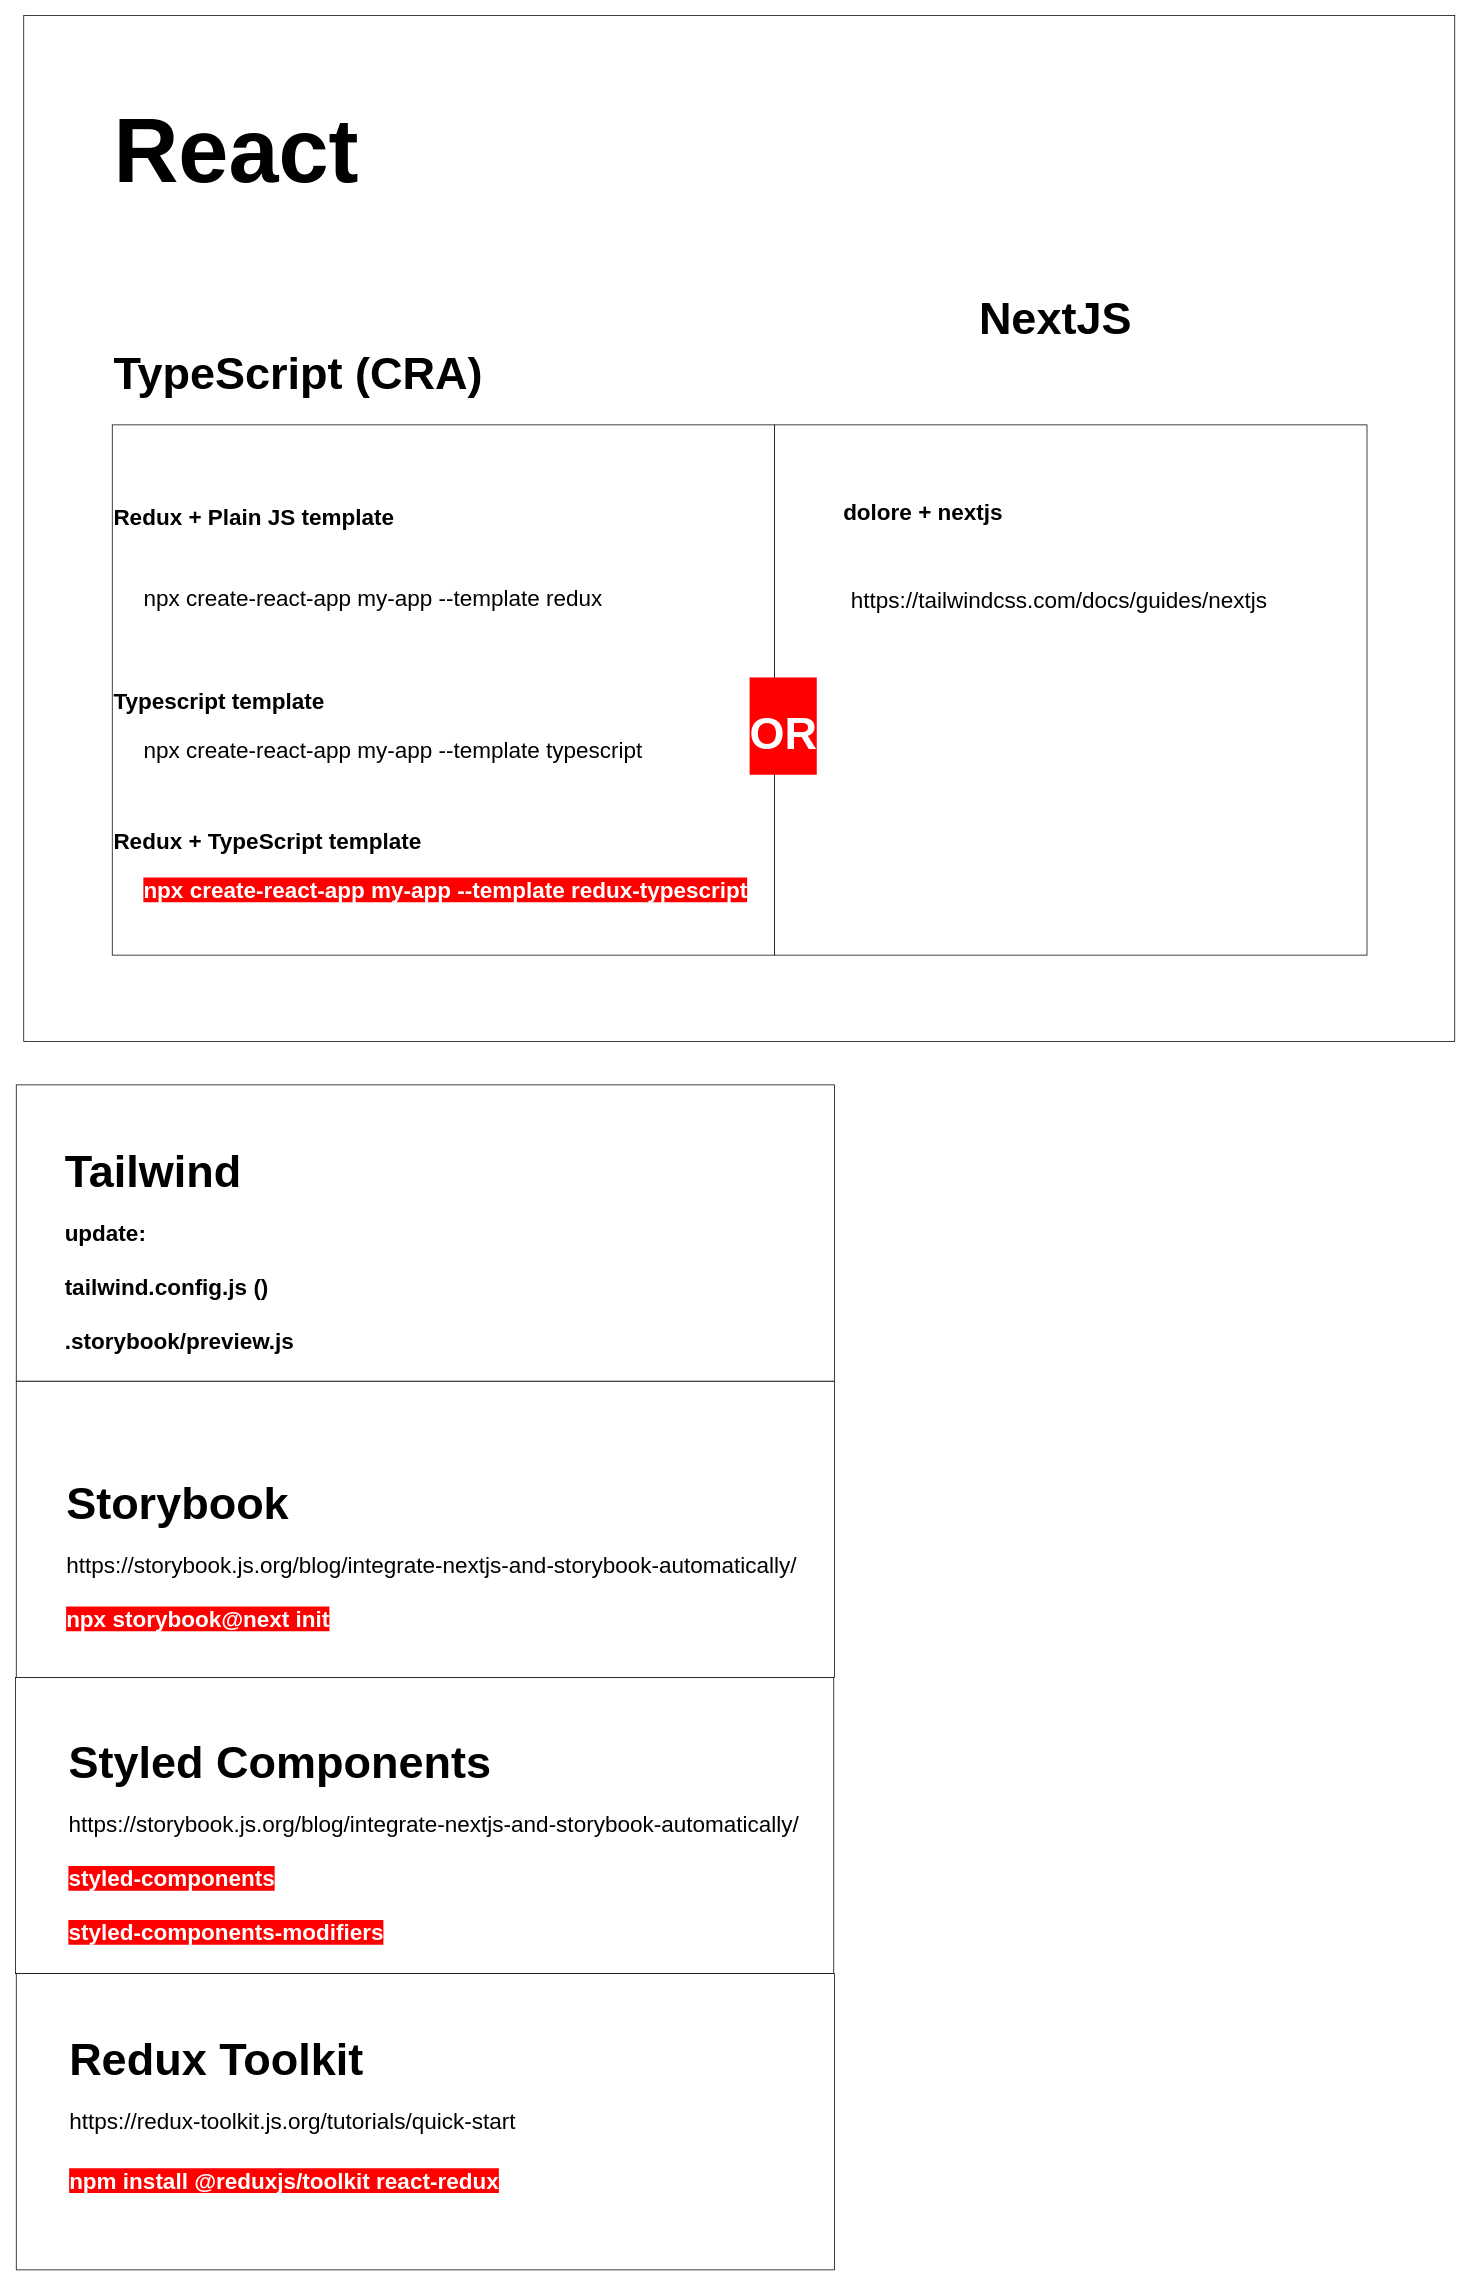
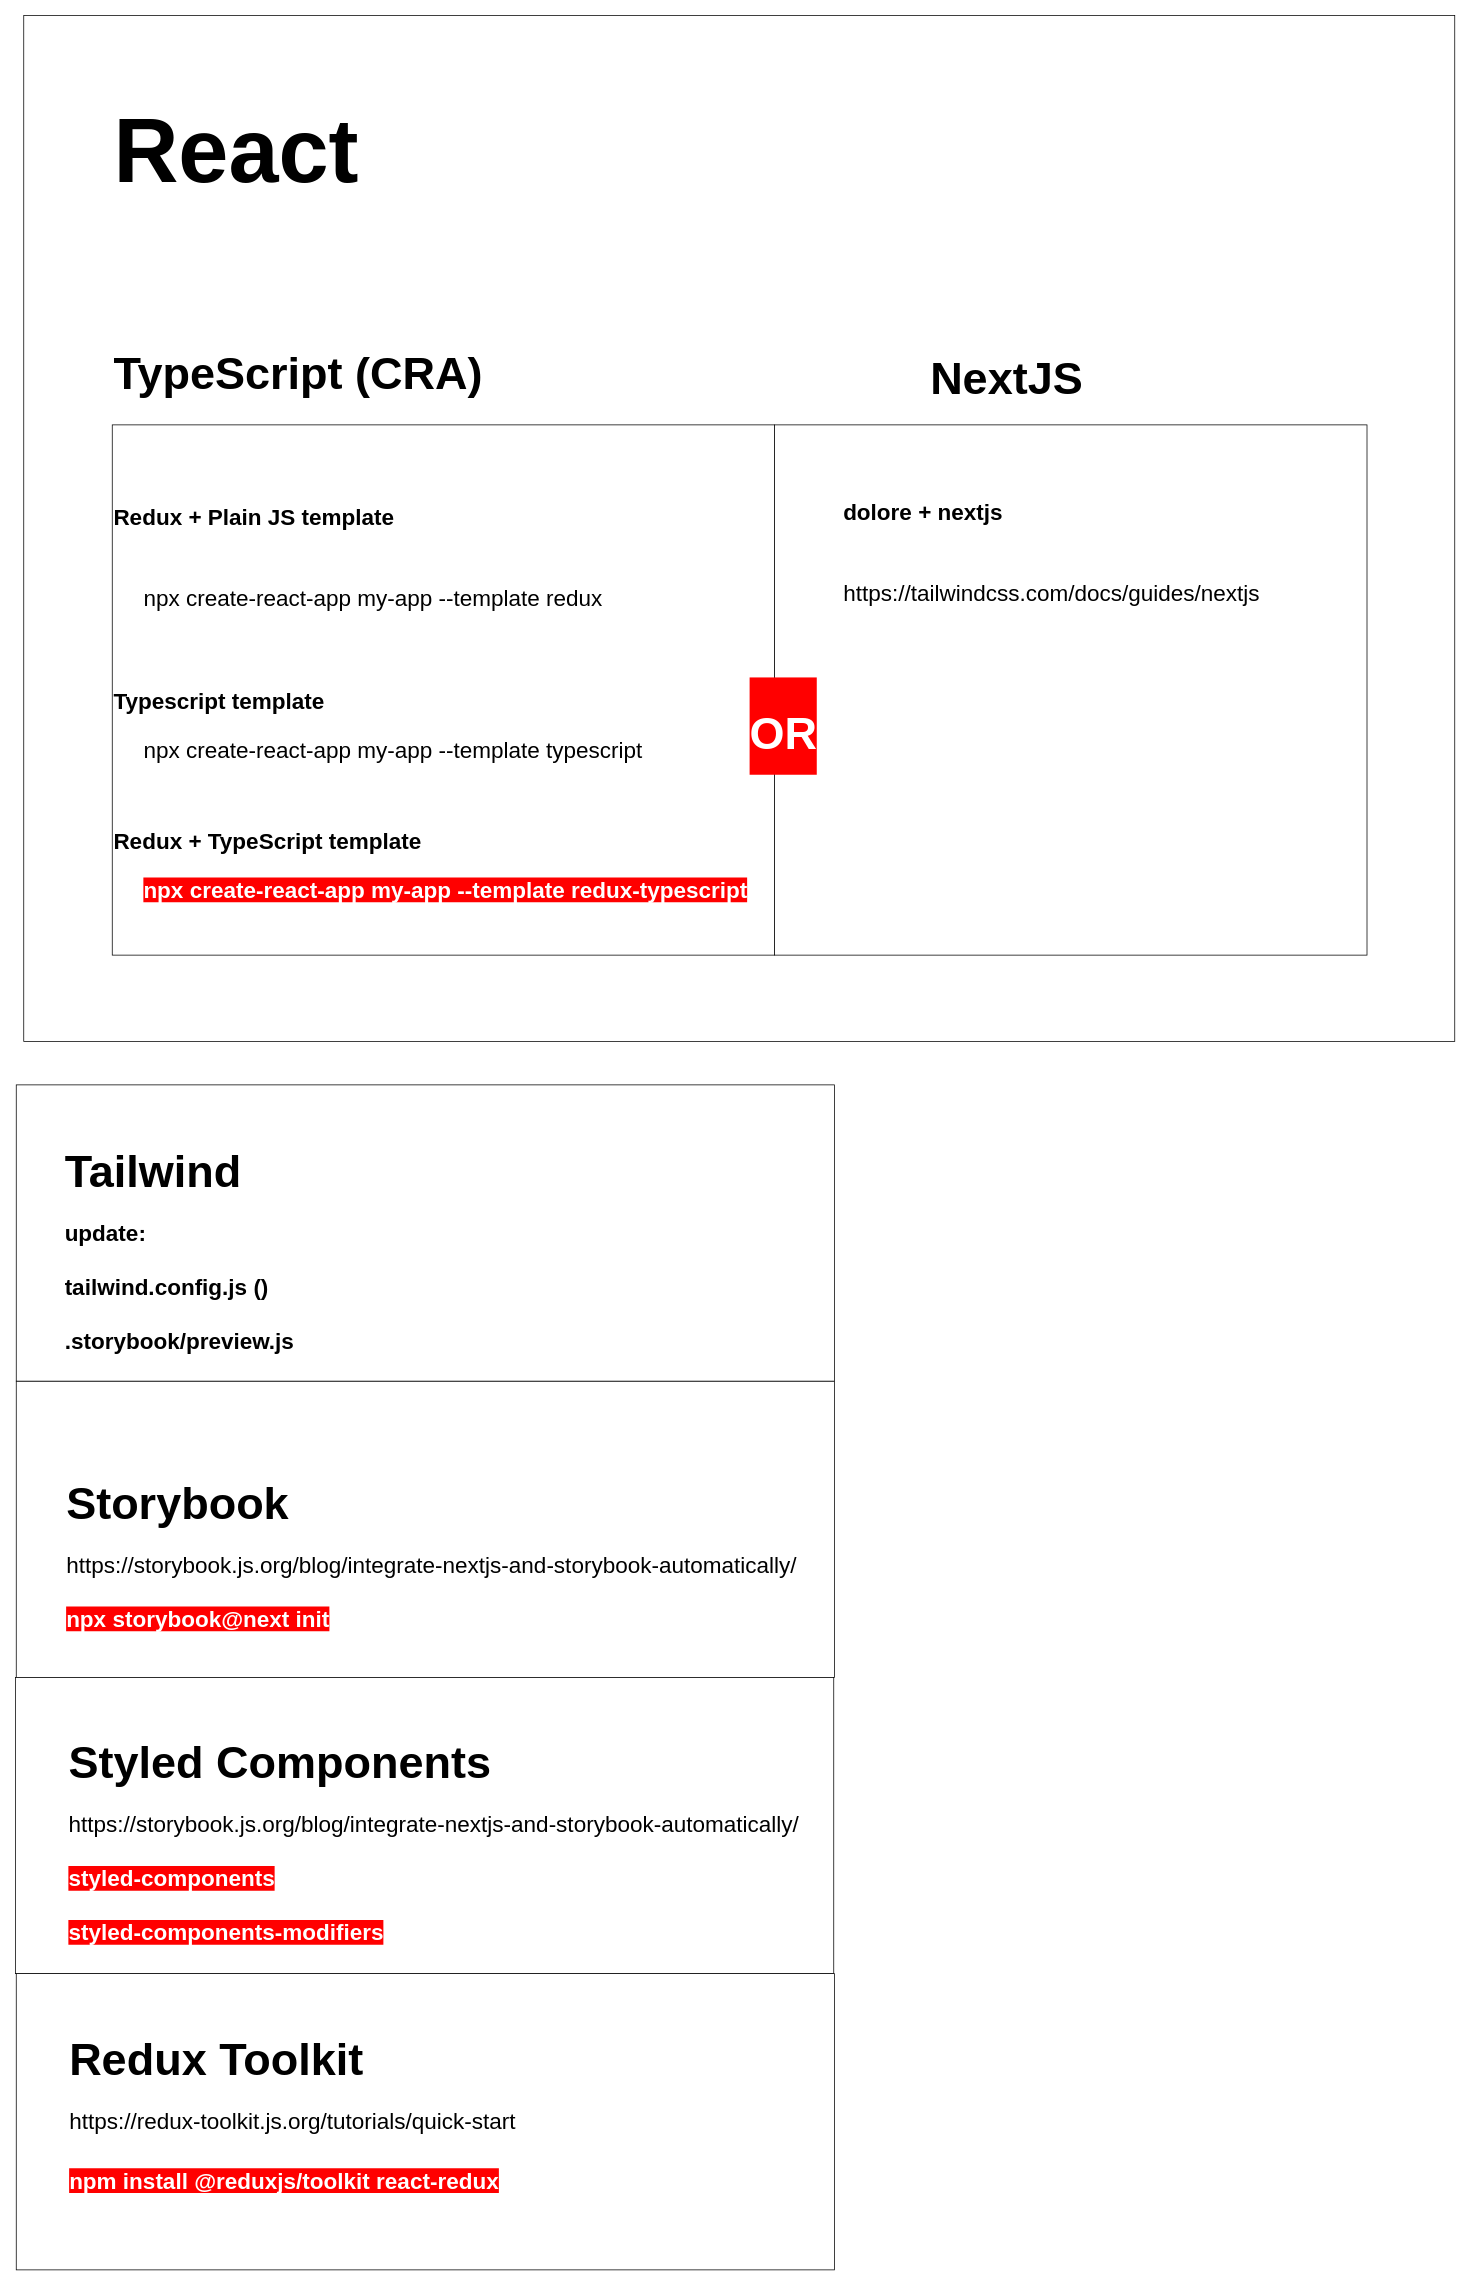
  <mxCell id="0" />
  <mxCell id="1" parent="0" />
  <mxCell id="2" value="" style="rounded=0;whiteSpace=wrap;html=1;labelBackgroundColor=#FF0000;fontSize=30;fontColor=#FFFFFF;" vertex="1" parent="1"><mxGeometry x="31" y="20" width="1908" height="1368" as="geometry" /></mxCell>
  <mxCell id="3" value="&lt;font style=&quot;font-size: 30px;&quot;&gt;&lt;br&gt;&lt;b&gt;Redux + Plain JS template&lt;br&gt;&lt;/b&gt;&lt;br&gt;&lt;br&gt;&lt;/font&gt;&lt;blockquote style=&quot;margin: 0 0 0 40px; border: none; padding: 0px;&quot;&gt;&lt;font style=&quot;font-size: 30px;&quot;&gt;npx create-react-app my-app --template redux&lt;/font&gt;&lt;/blockquote&gt;&lt;blockquote style=&quot;margin: 0 0 0 40px; border: none; padding: 0px;&quot;&gt;&lt;font style=&quot;font-size: 30px;&quot;&gt;&lt;br&gt;&lt;/font&gt;&lt;/blockquote&gt;&lt;blockquote style=&quot;margin: 0 0 0 40px; border: none; padding: 0px;&quot;&gt;&lt;font style=&quot;font-size: 30px;&quot;&gt;&lt;br&gt;&lt;/font&gt;&lt;/blockquote&gt;&lt;font style=&quot;&quot;&gt;&lt;br&gt;&lt;br&gt;&lt;b style=&quot;font-size: 30px;&quot;&gt;Typescript template&lt;br&gt;&lt;/b&gt;&lt;br&gt;&lt;br&gt;&lt;/font&gt;&lt;blockquote style=&quot;margin: 0 0 0 40px; border: none; padding: 0px;&quot;&gt;&lt;font style=&quot;&quot;&gt;&lt;div style=&quot;font-size: 30px;&quot;&gt;&lt;span style=&quot;background-color: initial;&quot;&gt;npx create-react-app my-app --template typescript&lt;/span&gt;&lt;/div&gt;&lt;div style=&quot;font-size: 30px;&quot;&gt;&lt;span style=&quot;background-color: initial;&quot;&gt;&lt;br&gt;&lt;/span&gt;&lt;/div&gt;&lt;/font&gt;&lt;/blockquote&gt;&lt;font style=&quot;&quot;&gt;&lt;div style=&quot;&quot;&gt;&lt;span style=&quot;font-size: 30px;&quot;&gt;&lt;br&gt;&lt;/span&gt;&lt;/div&gt;&lt;br&gt;&lt;b style=&quot;font-size: 30px;&quot;&gt;Redux + TypeScript template&lt;br&gt;&lt;/b&gt;&lt;br&gt;&lt;br&gt;&lt;/font&gt;&lt;blockquote style=&quot;margin: 0 0 0 40px; border: none; padding: 0px;&quot;&gt;&lt;font color=&quot;#ffffff&quot; style=&quot;&quot;&gt;&lt;span style=&quot;font-size: 30px; background-color: rgb(255, 0, 0);&quot;&gt;&lt;b&gt;npx create-react-app my-app --template redux-typescript&lt;/b&gt;&lt;/span&gt;&lt;/font&gt;&lt;/blockquote&gt;" style="rounded=0;whiteSpace=wrap;html=1;align=left;" vertex="1" parent="1"><mxGeometry x="149" y="566" width="883" height="707" as="geometry" /></mxCell>
  <mxCell id="4" value="&lt;h1&gt;TypeScript (CRA)&lt;/h1&gt;" style="text;html=1;strokeColor=none;fillColor=none;spacing=5;spacingTop=-20;whiteSpace=wrap;overflow=hidden;rounded=0;fontSize=30;" vertex="1" parent="1"><mxGeometry x="146" y="433" width="759" height="127" as="geometry" /></mxCell>
- <mxCell id="5" value="&lt;h1&gt;NextJS&lt;/h1&gt;" style="text;html=1;strokeColor=none;fillColor=none;spacing=5;spacingTop=-20;whiteSpace=wrap;overflow=hidden;rounded=0;fontSize=30;" vertex="1" parent="1"><mxGeometry x="1300" y="359" width="304" height="127" as="geometry" /></mxCell>
+ <mxCell id="5" value="&lt;h1&gt;NextJS&lt;/h1&gt;" style="text;html=1;strokeColor=none;fillColor=none;spacing=5;spacingTop=-20;whiteSpace=wrap;overflow=hidden;rounded=0;fontSize=30;" vertex="1" parent="1"><mxGeometry x="1235" y="439" width="304" height="127" as="geometry" /></mxCell>
  <mxCell id="6" value="&lt;br&gt;" style="rounded=0;whiteSpace=wrap;html=1;labelBackgroundColor=none;fontSize=30;fontColor=default;" vertex="1" parent="1"><mxGeometry x="1032" y="566" width="790" height="707" as="geometry" /></mxCell>
  <mxCell id="7" value="&lt;h1&gt;OR&lt;/h1&gt;" style="text;html=1;strokeColor=none;fillColor=none;spacing=5;spacingTop=-20;whiteSpace=wrap;overflow=hidden;rounded=0;labelBackgroundColor=#FF0000;fontSize=30;fontColor=#FFFFFF;" vertex="1" parent="1"><mxGeometry x="994" y="913" width="101" height="120" as="geometry" /></mxCell>
  <mxCell id="8" value="&lt;h1&gt;React&lt;/h1&gt;&lt;p&gt;Lorem ipsum dolor sit amet, consectetur adipisicing elit, sed do eiusmod tempor incididunt ut labore et dolore magna aliqua.&lt;/p&gt;" style="text;html=1;strokeColor=none;fillColor=none;spacing=5;spacingTop=-20;whiteSpace=wrap;overflow=hidden;rounded=0;labelBackgroundColor=none;fontSize=60;fontColor=default;" vertex="1" parent="1"><mxGeometry x="146" y="58" width="681" height="256" as="geometry" /></mxCell>
  <mxCell id="9" value="&lt;div style=&quot;font-size: 30px;&quot;&gt;dolore + nextjs&lt;br style=&quot;font-size: 30px;&quot;&gt;&lt;/div&gt;" style="text;html=1;strokeColor=none;fillColor=none;align=left;verticalAlign=top;whiteSpace=wrap;rounded=0;labelBackgroundColor=none;fontSize=30;fontColor=default;fontStyle=1" vertex="1" parent="1"><mxGeometry x="1122" y="658" width="614" height="67" as="geometry" /></mxCell>
- <mxCell id="10" value="&lt;font style=&quot;font-size: 30px;&quot;&gt;https://tailwindcss.com/docs/guides/nextjs&lt;br&gt;&lt;br style=&quot;font-size: 60px;&quot;&gt;&lt;/font&gt;" style="text;html=1;strokeColor=none;fillColor=none;align=left;verticalAlign=top;whiteSpace=wrap;rounded=0;labelBackgroundColor=none;fontSize=60;fontColor=default;" vertex="1" parent="1"><mxGeometry x="1132" y="748" width="649" height="446" as="geometry" /></mxCell>
+ <mxCell id="10" value="&lt;font style=&quot;font-size: 30px;&quot;&gt;https://tailwindcss.com/docs/guides/nextjs&lt;br&gt;&lt;br style=&quot;font-size: 60px;&quot;&gt;&lt;/font&gt;" style="text;html=1;strokeColor=none;fillColor=none;align=left;verticalAlign=top;whiteSpace=wrap;rounded=0;labelBackgroundColor=none;fontSize=60;fontColor=default;" vertex="1" parent="1"><mxGeometry x="1122" y="738" width="649" height="446" as="geometry" /></mxCell>
  <mxCell id="11" value="" style="group" vertex="1" connectable="0" parent="1"><mxGeometry x="21" y="1841" width="1293" height="428" as="geometry" /></mxCell>
  <mxCell id="12" value="" style="rounded=0;whiteSpace=wrap;html=1;labelBackgroundColor=none;fontSize=30;fontColor=default;" vertex="1" parent="11"><mxGeometry width="1091" height="395" as="geometry" /></mxCell>
  <mxCell id="13" value="&lt;b&gt;&lt;font style=&quot;font-size: 60px;&quot;&gt;Storybook&lt;br&gt;&lt;/font&gt;&lt;/b&gt;&lt;font style=&quot;&quot;&gt;&lt;span style=&quot;font-size: 30px;&quot;&gt;https://storybook.js.org/blog/integrate-nextjs-and-storybook-automatically/&lt;/span&gt;&lt;br&gt;&lt;font color=&quot;#ffffff&quot; style=&quot;font-size: 30px;&quot;&gt;&lt;b style=&quot;background-color: rgb(255, 0, 0);&quot;&gt;npx storybook@next init&lt;/b&gt;&lt;/font&gt;&lt;br style=&quot;font-size: 60px;&quot;&gt;&lt;/font&gt;" style="text;html=1;strokeColor=none;fillColor=none;align=left;verticalAlign=top;whiteSpace=wrap;rounded=0;labelBackgroundColor=none;fontSize=60;fontColor=default;" vertex="1" parent="11"><mxGeometry x="65" y="121" width="1020" height="307" as="geometry" /></mxCell>
  <mxCell id="14" value="" style="group" vertex="1" connectable="0" parent="1"><mxGeometry x="21" y="1446" width="1304" height="395" as="geometry" /></mxCell>
  <mxCell id="15" value="" style="rounded=0;whiteSpace=wrap;html=1;labelBackgroundColor=none;fontSize=30;fontColor=default;" vertex="1" parent="14"><mxGeometry width="1091" height="395" as="geometry" /></mxCell>
  <mxCell id="16" value="&lt;b&gt;&lt;font style=&quot;font-size: 60px;&quot;&gt;Tailwind&lt;br&gt;&lt;/font&gt;&lt;/b&gt;&lt;font style=&quot;&quot;&gt;&lt;b style=&quot;font-size: 30px;&quot;&gt;update:&lt;br&gt;&lt;/b&gt;&lt;span style=&quot;font-size: 30px;&quot;&gt;&lt;b&gt;tailwind.config.js ()&lt;/b&gt;&lt;/span&gt;&lt;br style=&quot;font-size: 30px;&quot;&gt;&lt;span style=&quot;font-size: 30px;&quot;&gt;&lt;b&gt;.storybook/preview.js&amp;nbsp;&lt;/b&gt;&lt;/span&gt;&lt;br style=&quot;font-size: 60px;&quot;&gt;&lt;/font&gt;" style="text;html=1;strokeColor=none;fillColor=none;align=left;verticalAlign=top;whiteSpace=wrap;rounded=0;labelBackgroundColor=none;fontSize=60;fontColor=default;" vertex="1" parent="14"><mxGeometry x="63" y="73" width="1014" height="278" as="geometry" /></mxCell>
  <mxCell id="17" value="" style="group" vertex="1" connectable="0" parent="1"><mxGeometry x="20" y="2236" width="1297" height="395" as="geometry" /></mxCell>
  <mxCell id="18" value="" style="rounded=0;whiteSpace=wrap;html=1;labelBackgroundColor=none;fontSize=30;fontColor=default;" vertex="1" parent="17"><mxGeometry width="1091" height="395" as="geometry" /></mxCell>
  <mxCell id="19" value="&lt;b&gt;&lt;font style=&quot;font-size: 60px;&quot;&gt;Styled Components&lt;br&gt;&lt;/font&gt;&lt;/b&gt;&lt;font style=&quot;&quot;&gt;&lt;span style=&quot;font-size: 30px;&quot;&gt;https://storybook.js.org/blog/integrate-nextjs-and-storybook-automatically/&lt;/span&gt;&lt;br&gt;&lt;span style=&quot;background-color: rgb(255, 0, 0); font-size: 30px;&quot;&gt;&lt;font style=&quot;font-size: 30px;&quot; color=&quot;#ffffff&quot;&gt;&lt;b&gt;styled-components&lt;br&gt;styled-components-modifiers&lt;/b&gt;&lt;/font&gt;&lt;/span&gt;&lt;br style=&quot;font-size: 60px;&quot;&gt;&lt;/font&gt;" style="text;html=1;strokeColor=none;fillColor=none;align=left;verticalAlign=top;whiteSpace=wrap;rounded=0;labelBackgroundColor=none;fontSize=60;fontColor=default;" vertex="1" parent="17"><mxGeometry x="69" y="72" width="1020" height="307" as="geometry" /></mxCell>
  <mxCell id="20" value="" style="group" vertex="1" connectable="0" parent="1"><mxGeometry x="21" y="2631" width="1297" height="395" as="geometry" /></mxCell>
  <mxCell id="21" value="" style="rounded=0;whiteSpace=wrap;html=1;labelBackgroundColor=none;fontSize=30;fontColor=default;" vertex="1" parent="20"><mxGeometry width="1091" height="395" as="geometry" /></mxCell>
  <mxCell id="22" value="&lt;font&gt;&lt;b style=&quot;font-size: 60px;&quot;&gt;Redux Toolkit&lt;br&gt;&lt;/b&gt;&lt;/font&gt;&lt;font style=&quot;font-size: 30px;&quot;&gt;https://redux-toolkit.js.org/tutorials/quick-start&lt;br&gt;&lt;/font&gt;&lt;div style=&quot;font-size: 30px;&quot;&gt;&lt;font style=&quot;font-size: 30px;&quot;&gt;&lt;br&gt;&lt;/font&gt;&lt;/div&gt;&lt;div style=&quot;font-size: 30px;&quot;&gt;&lt;font color=&quot;#ffffff&quot; style=&quot;font-size: 30px; background-color: rgb(255, 0, 0);&quot;&gt;&lt;b&gt;npm install @reduxjs/toolkit react-redux&lt;/b&gt;&lt;/font&gt;&lt;/div&gt;" style="text;html=1;strokeColor=none;fillColor=none;align=left;verticalAlign=top;whiteSpace=wrap;rounded=0;labelBackgroundColor=none;fontSize=60;fontColor=default;" vertex="1" parent="20"><mxGeometry x="69" y="72" width="983" height="307" as="geometry" /></mxCell>
